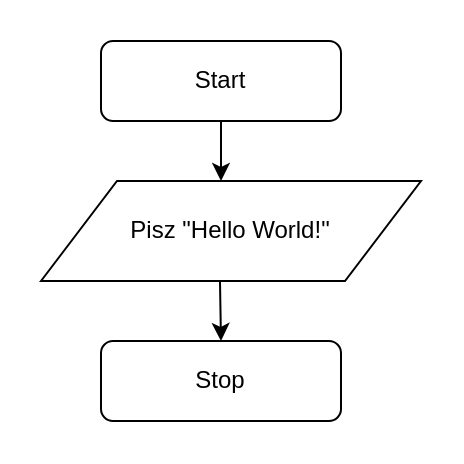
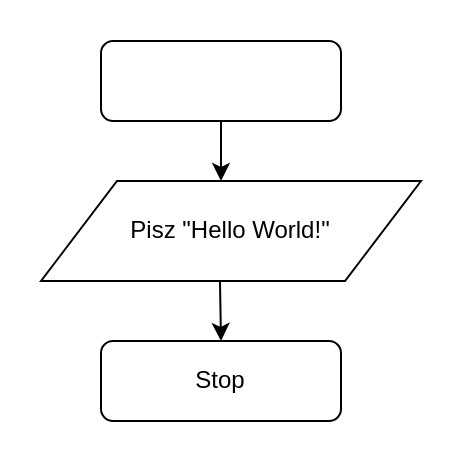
  <mxCell id="0" />
  <mxCell id="1" parent="0" />
  <mxCell id="2" value="" style="rounded=1;whiteSpace=wrap;html=1;" parent="1" vertex="1"><mxGeometry x="50" y="20" width="120" height="40" as="geometry" /></mxCell>
- <mxCell id="3" value="Start" style="text;html=1;strokeColor=none;fillColor=none;align=center;verticalAlign=middle;whiteSpace=wrap;rounded=0;" parent="1" vertex="1"><mxGeometry x="90" y="30" width="40" height="20" as="geometry" /></mxCell>
  <mxCell id="4" value="" style="endArrow=classic;html=1;exitX=0.5;exitY=1;exitDx=0;exitDy=0;" parent="1" source="2" edge="1"><mxGeometry width="50" height="50" relative="1" as="geometry"><mxPoint x="90" y="290" as="sourcePoint" /><mxPoint x="110" y="90" as="targetPoint" /></mxGeometry></mxCell>
  <mxCell id="5" value="" style="shape=parallelogram;perimeter=parallelogramPerimeter;whiteSpace=wrap;html=1;" parent="1" vertex="1"><mxGeometry x="20" y="90" width="190" height="50" as="geometry" /></mxCell>
  <mxCell id="6" value="Pisz &quot;Hello World!&quot;" style="text;html=1;strokeColor=none;fillColor=none;align=center;verticalAlign=middle;whiteSpace=wrap;rounded=0;" parent="1" vertex="1"><mxGeometry x="50" y="105" width="130" height="20" as="geometry" /></mxCell>
  <mxCell id="7" value="" style="endArrow=classic;html=1;exitX=0.471;exitY=1;exitDx=0;exitDy=0;exitPerimeter=0;" parent="1" source="5" edge="1"><mxGeometry width="50" height="50" relative="1" as="geometry"><mxPoint x="90" y="290" as="sourcePoint" /><mxPoint x="110" y="170" as="targetPoint" /></mxGeometry></mxCell>
  <mxCell id="8" value="" style="rounded=1;whiteSpace=wrap;html=1;" parent="1" vertex="1"><mxGeometry x="50" y="170" width="120" height="40" as="geometry" /></mxCell>
  <mxCell id="9" value="Stop" style="text;html=1;strokeColor=none;fillColor=none;align=center;verticalAlign=middle;whiteSpace=wrap;rounded=0;" parent="1" vertex="1"><mxGeometry x="90" y="180" width="40" height="20" as="geometry" /></mxCell>
